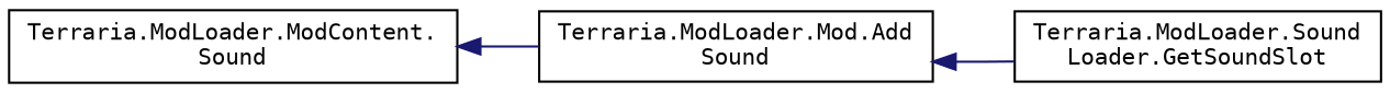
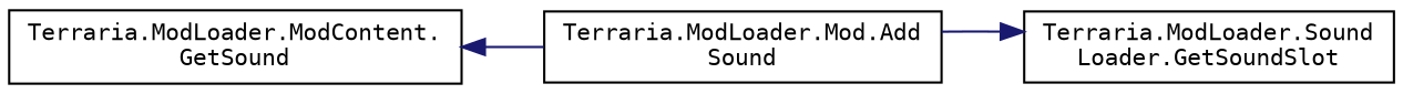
  digraph {
    fontname="DejaVu Sans Mono"
    rankdir=LR
    node [color=black fillcolor=white fontname="DejaVu Sans Mono" fontsize=10 shape=record style=filled]
    edge [color=midnightblue dir=back fontname="DejaVu Sans Mono" fontsize=10 labelfontname=Helvetica labelfontsize=10 style=solid]
-   n1 [height=0.2 label="Terraria.ModLoader.ModContent.\lSound" width=0.4]
+   n1 [height=0.2 label="Terraria.ModLoader.ModContent.\lGetSound" width=0.4]
    n2 [height=0.2 label="Terraria.ModLoader.Mod.Add\lSound" width=0.4]
    n3 [height=0.2 label="Terraria.ModLoader.Sound\lLoader.GetSoundSlot" width=0.4]
    n1 -> n2
-   n2 -> n3
+   n3 -> n2
  }
